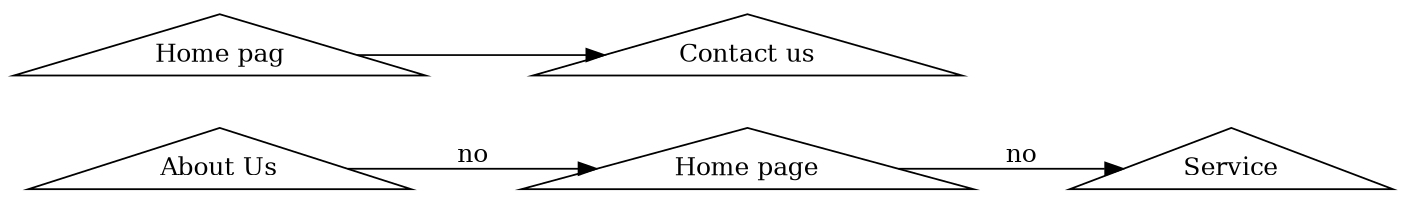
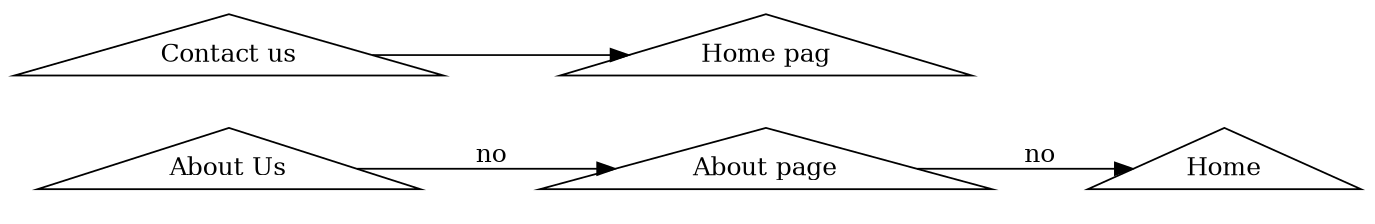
  digraph {
    rankdir=LR
    node [shape=triangle]
-   "Home page"
-   Service
+   "Home page" [label="About page"]
+   Service [label=Home]
    "About Us"
    "Contact us"
    "Home pag"
    "Home page" -> Service [label=no]
    "About Us" -> "Home page" [label=no]
-   "Home pag" -> "Contact us"
+   "Contact us" -> "Home pag"
  }
